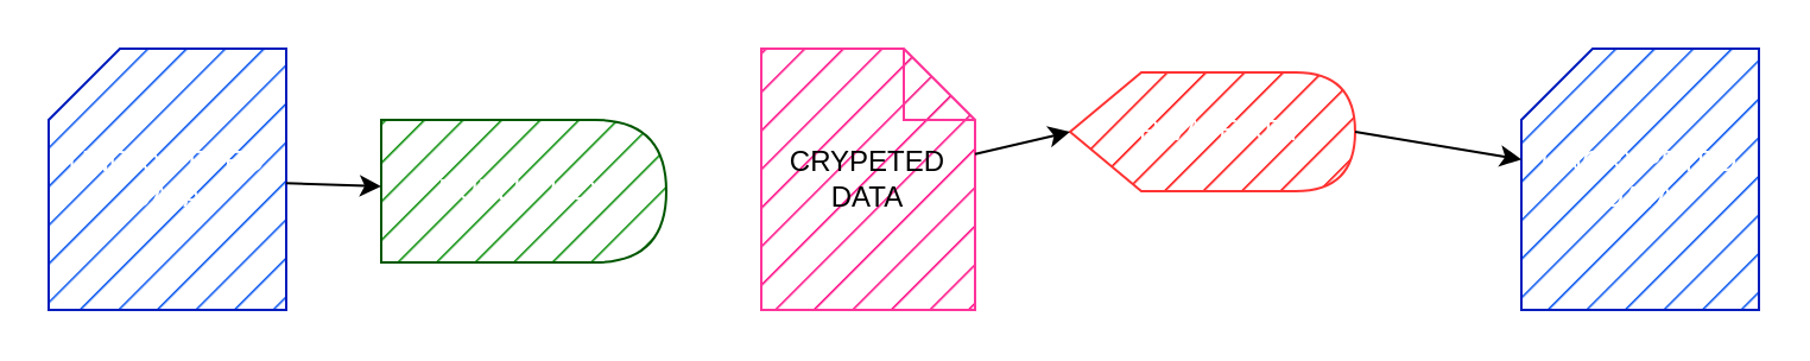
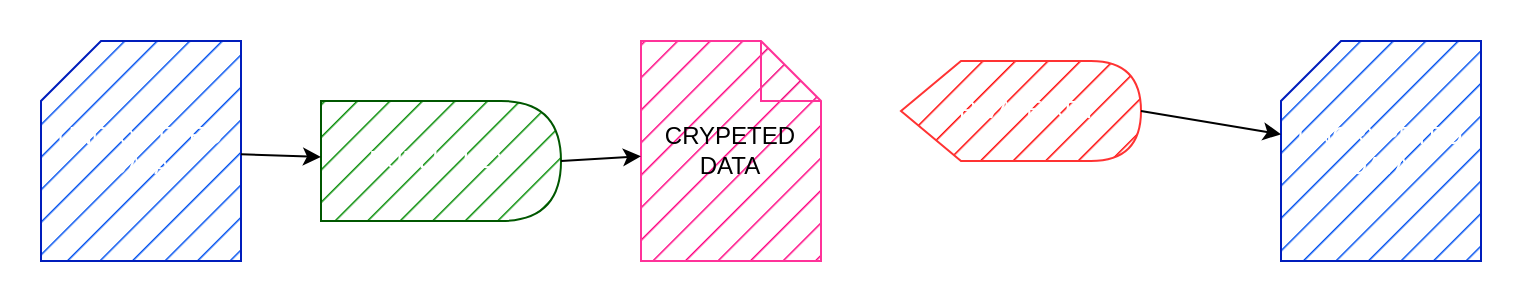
  <mxCell id="0" />
  <mxCell id="1" parent="0" />
  <mxCell id="2" value="UNCRYPETED&lt;br&gt;DATA" style="shape=card;whiteSpace=wrap;html=1;fillStyle=hatch;strokeColor=#001DBC;fillColor=#0050ef;fontColor=#ffffff;" parent="1" vertex="1"><mxGeometry x="20" y="20" width="100" height="110" as="geometry" /></mxCell>
  <mxCell id="3" value="PRIVATE KEY" style="shape=display;whiteSpace=wrap;html=1;fillStyle=hatch;strokeColor=#FF3333;fillColor=#FF0000;fontColor=#ffffff;" parent="1" vertex="1"><mxGeometry x="450" y="30" width="120" height="50" as="geometry" /></mxCell>
  <mxCell id="4" value="PUBLIC KEY" style="shape=delay;whiteSpace=wrap;html=1;fillStyle=hatch;strokeColor=#005700;fillColor=#008a00;fontColor=#ffffff;" parent="1" vertex="1"><mxGeometry x="160" y="50" width="120" height="60" as="geometry" /></mxCell>
  <mxCell id="5" value="CRYPETED&lt;br&gt;DATA" style="shape=note;whiteSpace=wrap;html=1;backgroundOutline=1;darkOpacity=0.05;fillStyle=hatch;strokeColor=#FF3399;fillColor=#FF0080;gradientColor=none;" parent="1" vertex="1"><mxGeometry x="320" y="20" width="90" height="110" as="geometry" /></mxCell>
  <mxCell id="6" value="UNCRYPETED&lt;br&gt;DATA" style="shape=card;whiteSpace=wrap;html=1;fillStyle=hatch;strokeColor=#001DBC;fillColor=#0050ef;fontColor=#ffffff;" parent="1" vertex="1"><mxGeometry x="640" y="20" width="100" height="110" as="geometry" /></mxCell>
  <mxCell id="7" value="" style="endArrow=classic;html=1;" parent="1" source="2" target="4" edge="1"><mxGeometry width="50" height="50" relative="1" as="geometry"><mxPoint x="470" y="60" as="sourcePoint" /><mxPoint x="520" y="10" as="targetPoint" /></mxGeometry></mxCell>
- <mxCell id="9" value="" style="endArrow=classic;html=1;entryX=0;entryY=0.5;entryDx=0;entryDy=0;entryPerimeter=0;" parent="1" source="5" target="3" edge="1"><mxGeometry width="50" height="50" relative="1" as="geometry"><mxPoint x="470" y="60" as="sourcePoint" /><mxPoint x="445" y="75" as="targetPoint" /></mxGeometry></mxCell>
+ <mxCell id="8" value="" style="endArrow=classic;html=1;exitX=1;exitY=0.5;exitDx=0;exitDy=0;" parent="1" source="4" target="5" edge="1"><mxGeometry width="50" height="50" relative="1" as="geometry"><mxPoint x="470" y="60" as="sourcePoint" /><mxPoint x="520" y="10" as="targetPoint" /></mxGeometry></mxCell>
  <mxCell id="10" value="" style="endArrow=classic;html=1;exitX=1;exitY=0.5;exitDx=0;exitDy=0;exitPerimeter=0;" parent="1" source="3" target="6" edge="1"><mxGeometry width="50" height="50" relative="1" as="geometry"><mxPoint x="470" y="60" as="sourcePoint" /><mxPoint x="520" y="10" as="targetPoint" /></mxGeometry></mxCell>
